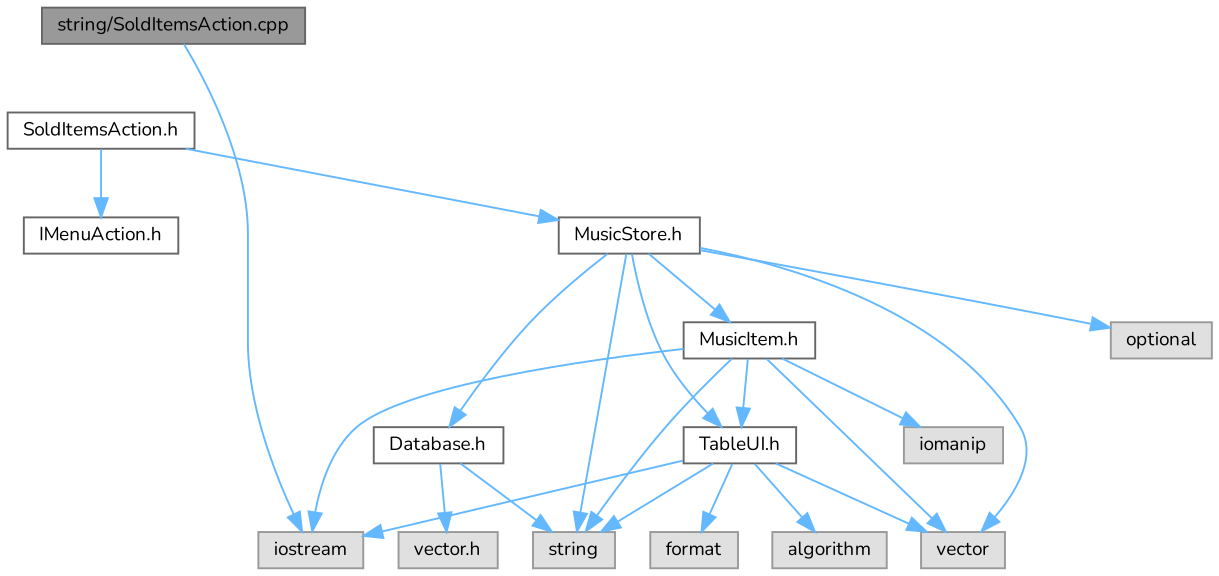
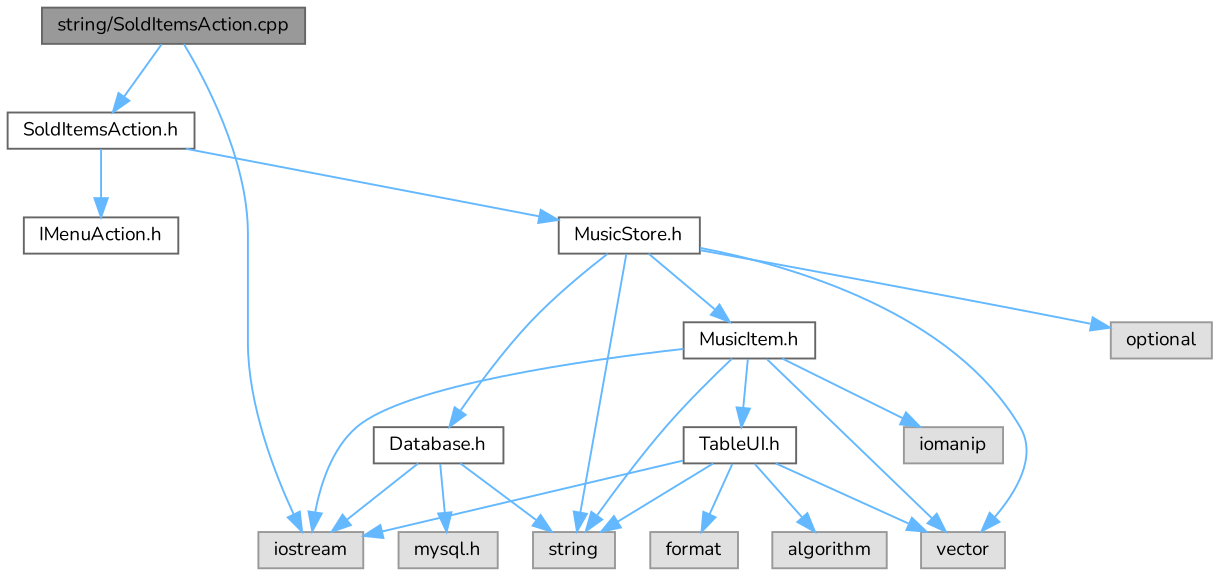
  digraph {
    fontname=Nunito
    node [color=grey60 fillcolor="#E0E0E0" fontname=Nunito fontsize=10 shape=box style=filled]
    edge [color=steelblue1 fontname=Nunito fontsize=10 labelfontname=Helvetica labelfontsize=10 style=solid]
    n1 [color=gray40 fillcolor=grey60 fontcolor=black height=0.2 label="string/SoldItemsAction.cpp" width=0.4]
    n2 [color=grey40 fillcolor=white height=0.2 label="SoldItemsAction.h" width=0.4]
    n3 [height=0.2 label=iostream width=0.4]
    n4 [color=grey40 fillcolor=white height=0.2 label="IMenuAction.h" width=0.4]
    n5 [color=grey40 fillcolor=white height=0.2 label="MusicStore.h" width=0.4]
    n6 [color=grey40 fillcolor=white height=0.2 label="MusicItem.h" width=0.4]
    n7 [height=0.2 label=string width=0.4]
    n8 [height=0.2 label=vector width=0.4]
    n9 [color=grey40 fillcolor=white height=0.2 label="TableUI.h" width=0.4]
    n10 [color=grey40 fillcolor=white height=0.2 label="Database.h" width=0.4]
    n11 [height=0.2 label=optional width=0.4]
    n12 [height=0.2 label=iomanip width=0.4]
    n13 [height=0.2 label=format width=0.4]
    n14 [height=0.2 label=algorithm width=0.4]
-   n15 [height=0.2 label="vector.h" width=0.4]
+   n15 [height=0.2 label="mysql.h" width=0.4]
+   n1 -> n2
    n1 -> n3
    n2 -> n4
    n2 -> n5
    n5 -> n6
    n5 -> n7
    n5 -> n8
-   n5 -> n9
    n5 -> n10
    n5 -> n11
    n6 -> n3
    n6 -> n7
    n6 -> n8
    n6 -> n9
    n6 -> n12
    n9 -> n3
    n9 -> n7
    n9 -> n8
    n9 -> n13
    n9 -> n14
+   n10 -> n3
    n10 -> n7
    n10 -> n15
  }
